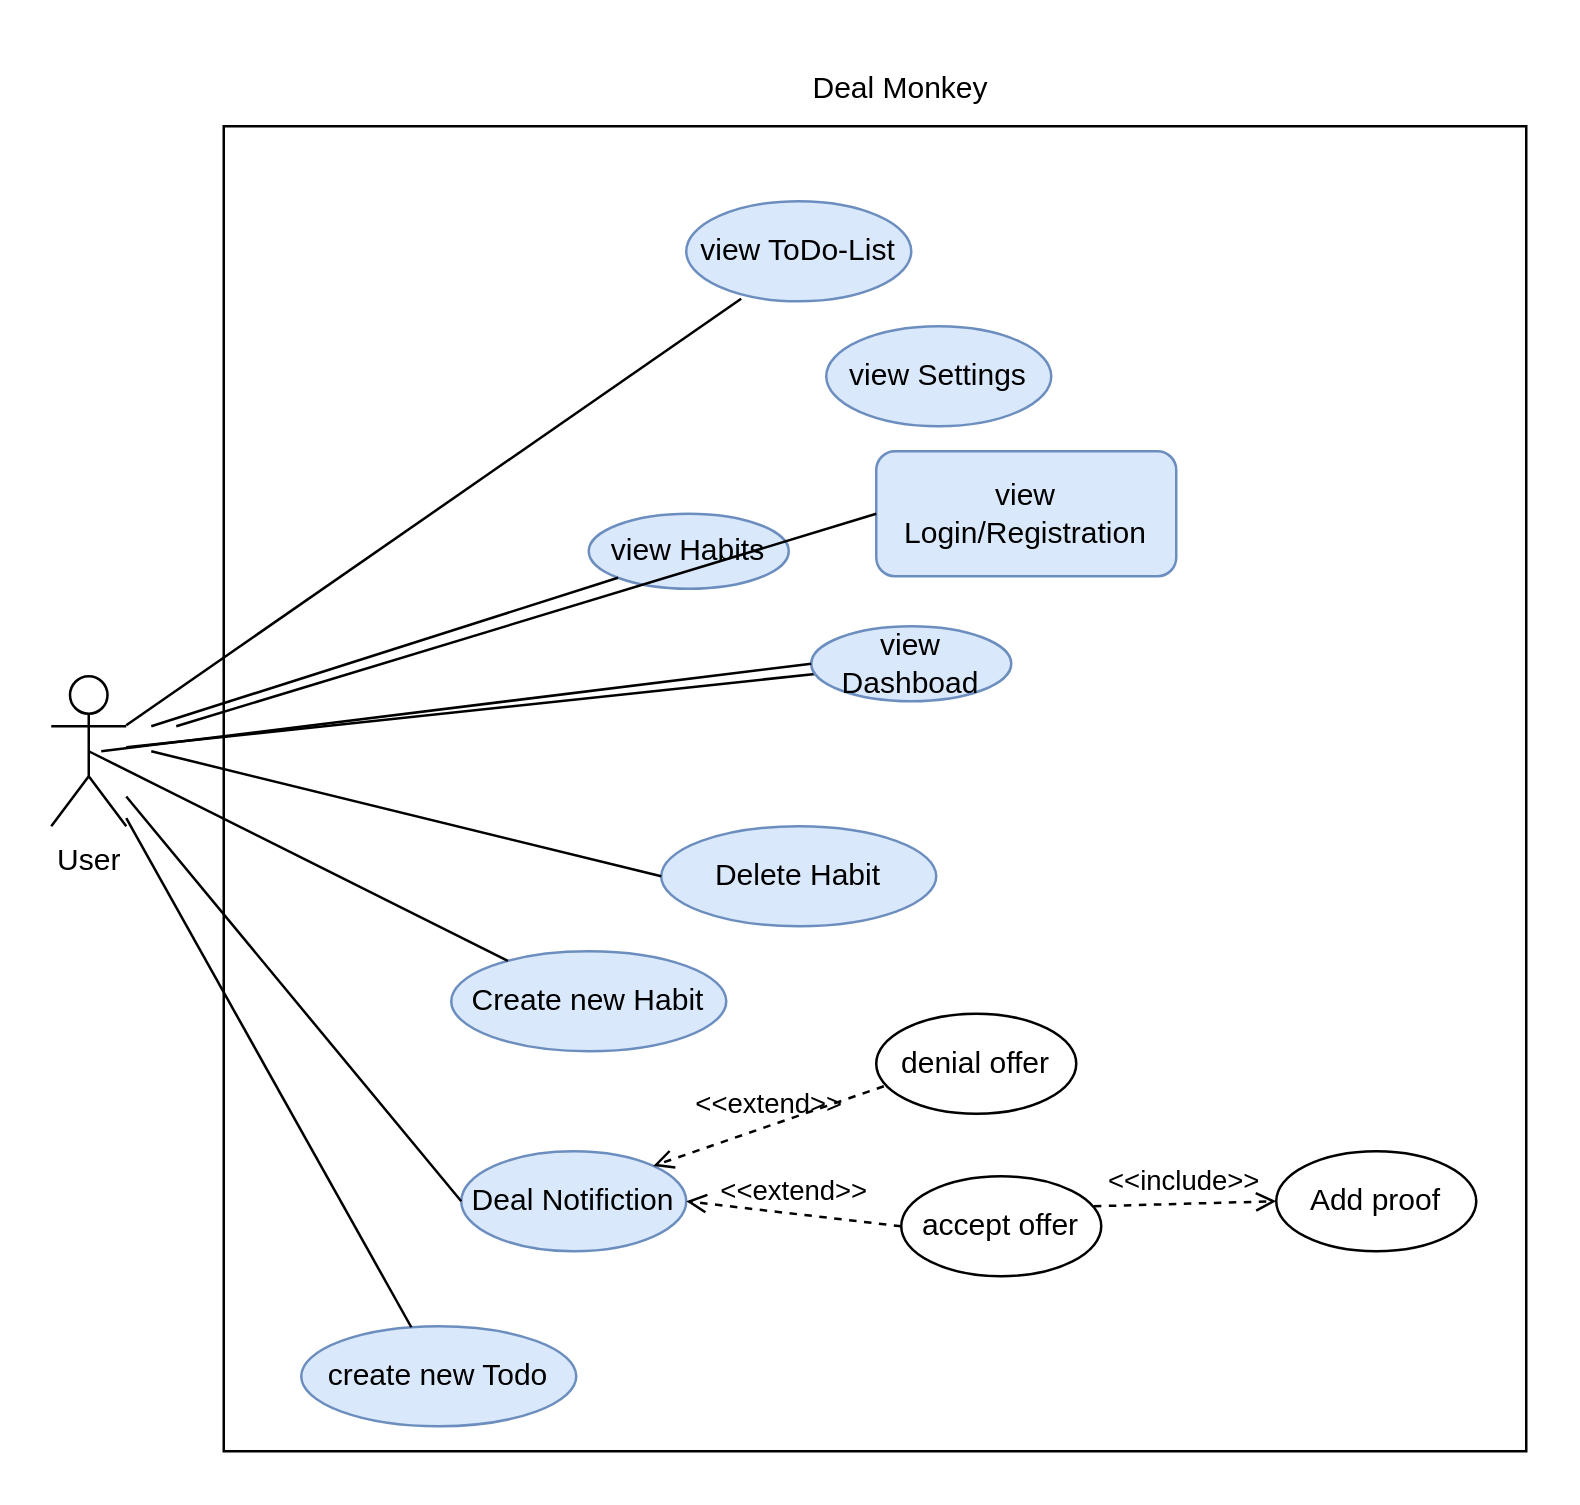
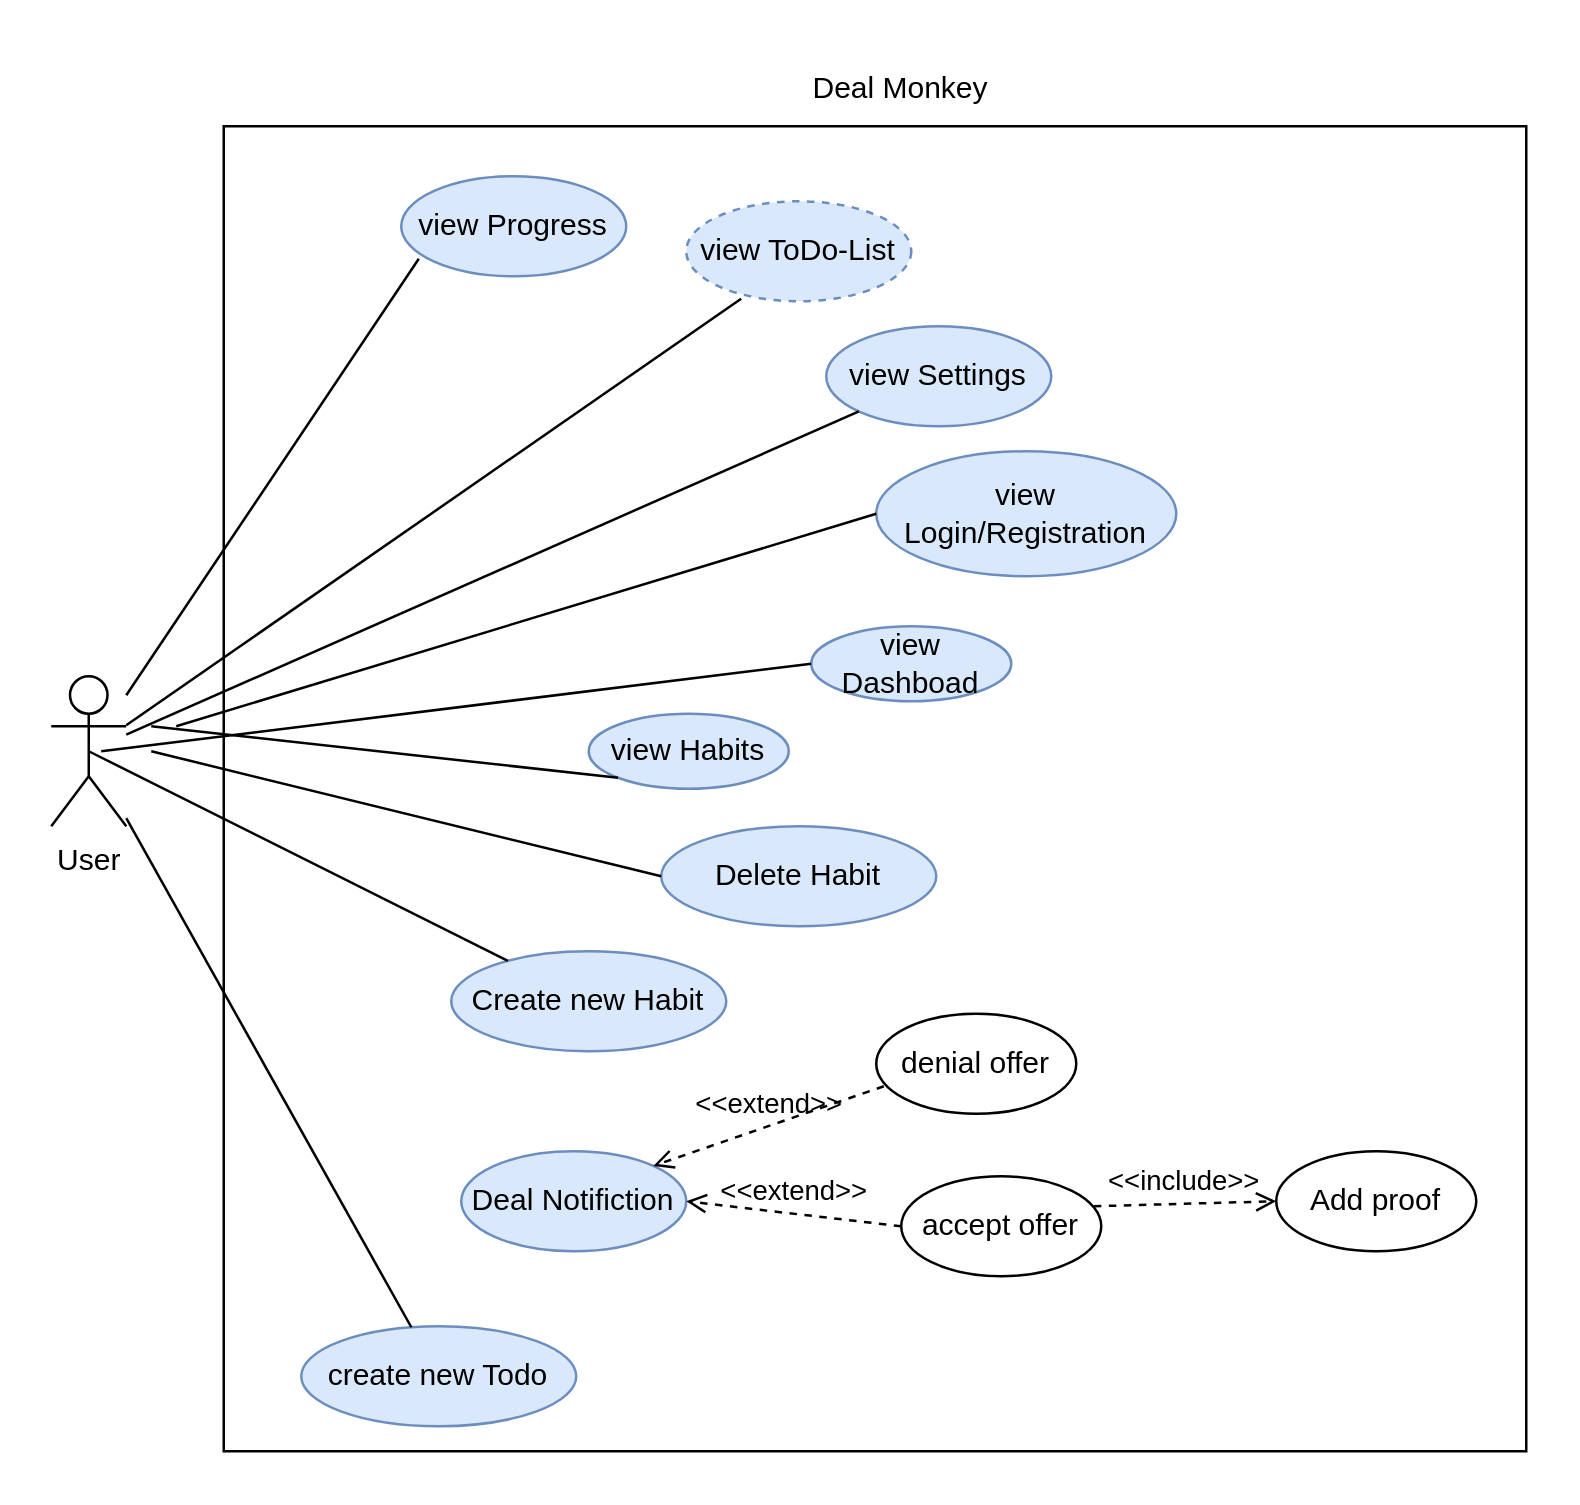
  <mxCell id="0" />
  <mxCell id="1" parent="0" />
  <mxCell id="2" value="User" style="shape=umlActor;verticalLabelPosition=bottom;verticalAlign=top;html=1;outlineConnect=0;" parent="1" vertex="1"><mxGeometry x="20" y="270" width="30" height="60" as="geometry" /></mxCell>
  <mxCell id="3" value="" style="rounded=0;whiteSpace=wrap;html=1;gradientColor=none;fillColor=none;" parent="1" vertex="1"><mxGeometry x="89" y="50" width="521" height="530" as="geometry" /></mxCell>
  <mxCell id="4" value="Deal Monkey" style="text;html=1;strokeColor=none;fillColor=none;align=center;verticalAlign=middle;whiteSpace=wrap;rounded=0;" parent="1" vertex="1"><mxGeometry x="310" y="20" width="100" height="30" as="geometry" /></mxCell>
  <mxCell id="5" value="Create new Habit" style="ellipse;whiteSpace=wrap;html=1;fillColor=#dae8fc;strokeColor=#6c8ebf;" parent="1" vertex="1"><mxGeometry x="180" y="380" width="110" height="40" as="geometry" /></mxCell>
  <mxCell id="6" value="Deal Notifiction" style="ellipse;whiteSpace=wrap;html=1;fillColor=#dae8fc;strokeColor=#6c8ebf;" parent="1" vertex="1"><mxGeometry x="184" y="460" width="90" height="40" as="geometry" /></mxCell>
  <mxCell id="7" value="create new Todo" style="ellipse;whiteSpace=wrap;html=1;fillColor=#dae8fc;strokeColor=#6c8ebf;" parent="1" vertex="1"><mxGeometry x="120" y="530" width="110" height="40" as="geometry" /></mxCell>
  <mxCell id="8" value="Add proof" style="ellipse;whiteSpace=wrap;html=1;fillColor=none;gradientColor=none;" parent="1" vertex="1"><mxGeometry x="510" y="460" width="80" height="40" as="geometry" /></mxCell>
- <mxCell id="10" value="" style="endArrow=none;html=1;rounded=0;entryX=0;entryY=0.5;entryDx=0;entryDy=0;" parent="1" source="2" target="6" edge="1"><mxGeometry width="50" height="50" relative="1" as="geometry"><mxPoint x="340" y="420" as="sourcePoint" /><mxPoint x="390" y="370" as="targetPoint" /></mxGeometry></mxCell>
+ <mxCell id="9" value="" style="endArrow=none;html=1;rounded=0;entryX=0.078;entryY=0.825;entryDx=0;entryDy=0;entryPerimeter=0;" parent="1" source="2" target="13" edge="1"><mxGeometry width="50" height="50" relative="1" as="geometry"><mxPoint x="340" y="420" as="sourcePoint" /><mxPoint x="163.18" y="154.142" as="targetPoint" /></mxGeometry></mxCell>
  <mxCell id="11" value="" style="endArrow=none;html=1;rounded=0;exitX=0.5;exitY=0.5;exitDx=0;exitDy=0;exitPerimeter=0;" parent="1" source="2" target="5" edge="1"><mxGeometry width="50" height="50" relative="1" as="geometry"><mxPoint x="340" y="420" as="sourcePoint" /><mxPoint x="390" y="370" as="targetPoint" /></mxGeometry></mxCell>
  <mxCell id="12" value="" style="endArrow=none;html=1;rounded=0;" parent="1" source="2" target="7" edge="1"><mxGeometry width="50" height="50" relative="1" as="geometry"><mxPoint x="340" y="420" as="sourcePoint" /><mxPoint x="390" y="370" as="targetPoint" /></mxGeometry></mxCell>
+ <mxCell id="13" value="view Progress" style="ellipse;whiteSpace=wrap;html=1;fillColor=#dae8fc;strokeColor=#6c8ebf;" parent="1" vertex="1"><mxGeometry x="160" y="70" width="90" height="40" as="geometry" /></mxCell>
  <mxCell id="14" value="&amp;lt;&amp;lt;include&amp;gt;&amp;gt;" style="edgeStyle=none;html=1;endArrow=open;verticalAlign=bottom;dashed=1;labelBackgroundColor=none;rounded=0;entryX=0;entryY=0.5;entryDx=0;entryDy=0;exitX=0.963;exitY=0.3;exitDx=0;exitDy=0;exitPerimeter=0;" parent="1" source="25" target="8" edge="1"><mxGeometry width="160" relative="1" as="geometry"><mxPoint x="280" y="390" as="sourcePoint" /><mxPoint x="440" y="390" as="targetPoint" /></mxGeometry></mxCell>
- <mxCell id="15" value="view ToDo-List" style="ellipse;whiteSpace=wrap;html=1;fillColor=#dae8fc;strokeColor=#6c8ebf;" parent="1" vertex="1"><mxGeometry x="274" y="80" width="90" height="40" as="geometry" /></mxCell>
- <mxCell id="16" value="view Habits" style="ellipse;whiteSpace=wrap;html=1;fillColor=#dae8fc;strokeColor=#6c8ebf;" parent="1" vertex="1"><mxGeometry x="235" y="205" width="80" height="30" as="geometry" /></mxCell>
+ <mxCell id="15" value="view ToDo-List" style="ellipse;whiteSpace=wrap;html=1;fillColor=#dae8fc;strokeColor=#6c8ebf;dashed=1;" parent="1" vertex="1"><mxGeometry x="274" y="80" width="90" height="40" as="geometry" /></mxCell>
+ <mxCell id="16" value="view Habits" style="ellipse;whiteSpace=wrap;html=1;fillColor=#dae8fc;strokeColor=#6c8ebf;" parent="1" vertex="1"><mxGeometry x="235" y="285" width="80" height="30" as="geometry" /></mxCell>
  <mxCell id="17" value="view Settings" style="ellipse;whiteSpace=wrap;html=1;fillColor=#dae8fc;strokeColor=#6c8ebf;" parent="1" vertex="1"><mxGeometry x="330" y="130" width="90" height="40" as="geometry" /></mxCell>
  <mxCell id="18" value="" style="endArrow=none;html=1;rounded=0;exitX=0.244;exitY=0.975;exitDx=0;exitDy=0;exitPerimeter=0;" parent="1" source="15" target="2" edge="1"><mxGeometry width="50" height="50" relative="1" as="geometry"><mxPoint x="140" y="240" as="sourcePoint" /><mxPoint x="190" y="190" as="targetPoint" /></mxGeometry></mxCell>
- <mxCell id="19" value="" style="endArrow=none;html=1;fontFamily=Helvetica;fontSize=11;fontColor=default;align=center;strokeColor=default;" parent="1" source="2" target="23" edge="1"><mxGeometry width="50" height="50" relative="1" as="geometry"><mxPoint x="240" y="220" as="sourcePoint" /><mxPoint x="290" y="170" as="targetPoint" /></mxGeometry></mxCell>
+ <mxCell id="19" value="" style="endArrow=none;html=1;fontFamily=Helvetica;fontSize=11;fontColor=default;align=center;strokeColor=default;" parent="1" source="2" target="17" edge="1"><mxGeometry width="50" height="50" relative="1" as="geometry"><mxPoint x="240" y="220" as="sourcePoint" /><mxPoint x="290" y="170" as="targetPoint" /></mxGeometry></mxCell>
  <mxCell id="20" value="" style="endArrow=none;html=1;rounded=0;entryX=0;entryY=1;entryDx=0;entryDy=0;" parent="1" target="16" edge="1"><mxGeometry width="50" height="50" relative="1" as="geometry"><mxPoint x="60" y="290" as="sourcePoint" /><mxPoint x="420" y="130" as="targetPoint" /></mxGeometry></mxCell>
- <mxCell id="21" value="view Login/Registration" style="whiteSpace=wrap;html=1;fillColor=#dae8fc;strokeColor=#6c8ebf;rounded=1;" parent="1" vertex="1"><mxGeometry x="350" y="180" width="120" height="50" as="geometry" /></mxCell>
+ <mxCell id="21" value="view Login/Registration" style="ellipse;whiteSpace=wrap;html=1;fillColor=#dae8fc;strokeColor=#6c8ebf;" parent="1" vertex="1"><mxGeometry x="350" y="180" width="120" height="50" as="geometry" /></mxCell>
  <mxCell id="22" value="" style="endArrow=none;html=1;rounded=0;entryX=0;entryY=0.5;entryDx=0;entryDy=0;" parent="1" target="21" edge="1"><mxGeometry width="50" height="50" relative="1" as="geometry"><mxPoint x="70" y="290" as="sourcePoint" /><mxPoint x="40" y="370" as="targetPoint" /></mxGeometry></mxCell>
  <mxCell id="23" value="view Dashboad" style="ellipse;whiteSpace=wrap;html=1;fillColor=#dae8fc;strokeColor=#6c8ebf;" parent="1" vertex="1"><mxGeometry x="324" y="250" width="80" height="30" as="geometry" /></mxCell>
  <mxCell id="24" value="" style="endArrow=none;html=1;rounded=0;entryX=0;entryY=0.5;entryDx=0;entryDy=0;" parent="1" target="23" edge="1"><mxGeometry width="50" height="50" relative="1" as="geometry"><mxPoint x="40" y="300" as="sourcePoint" /><mxPoint x="190" y="290" as="targetPoint" /></mxGeometry></mxCell>
  <mxCell id="25" value="accept offer" style="ellipse;whiteSpace=wrap;html=1;fillColor=none;gradientColor=none;" parent="1" vertex="1"><mxGeometry x="360" y="470" width="80" height="40" as="geometry" /></mxCell>
  <mxCell id="26" value="denial offer" style="ellipse;whiteSpace=wrap;html=1;fillColor=none;gradientColor=none;" parent="1" vertex="1"><mxGeometry x="350" y="405" width="80" height="40" as="geometry" /></mxCell>
  <mxCell id="27" value="&amp;lt;&amp;lt;extend&amp;gt;&amp;gt;" style="html=1;verticalAlign=bottom;labelBackgroundColor=none;endArrow=open;endFill=0;dashed=1;rounded=0;entryX=1;entryY=0.5;entryDx=0;entryDy=0;exitX=0;exitY=0.5;exitDx=0;exitDy=0;" parent="1" source="25" target="6" edge="1"><mxGeometry width="160" relative="1" as="geometry"><mxPoint x="270" y="440" as="sourcePoint" /><mxPoint x="430" y="440" as="targetPoint" /></mxGeometry></mxCell>
  <mxCell id="28" value="&amp;lt;&amp;lt;extend&amp;gt;&amp;gt;" style="html=1;verticalAlign=bottom;labelBackgroundColor=none;endArrow=open;endFill=0;dashed=1;rounded=0;entryX=1;entryY=0;entryDx=0;entryDy=0;exitX=0.038;exitY=0.725;exitDx=0;exitDy=0;exitPerimeter=0;" parent="1" source="26" target="6" edge="1"><mxGeometry width="160" relative="1" as="geometry"><mxPoint x="380" y="410" as="sourcePoint" /><mxPoint x="540" y="410" as="targetPoint" /></mxGeometry></mxCell>
  <mxCell id="29" value="Delete Habit" style="ellipse;whiteSpace=wrap;html=1;fillColor=#dae8fc;strokeColor=#6c8ebf;" vertex="1" parent="1"><mxGeometry x="264" y="330" width="110" height="40" as="geometry" /></mxCell>
  <mxCell id="30" value="" style="endArrow=none;html=1;rounded=0;entryX=0;entryY=0.5;entryDx=0;entryDy=0;" edge="1" parent="1" target="29"><mxGeometry width="50" height="50" relative="1" as="geometry"><mxPoint x="60" y="300" as="sourcePoint" /><mxPoint x="200" y="310" as="targetPoint" /></mxGeometry></mxCell>
